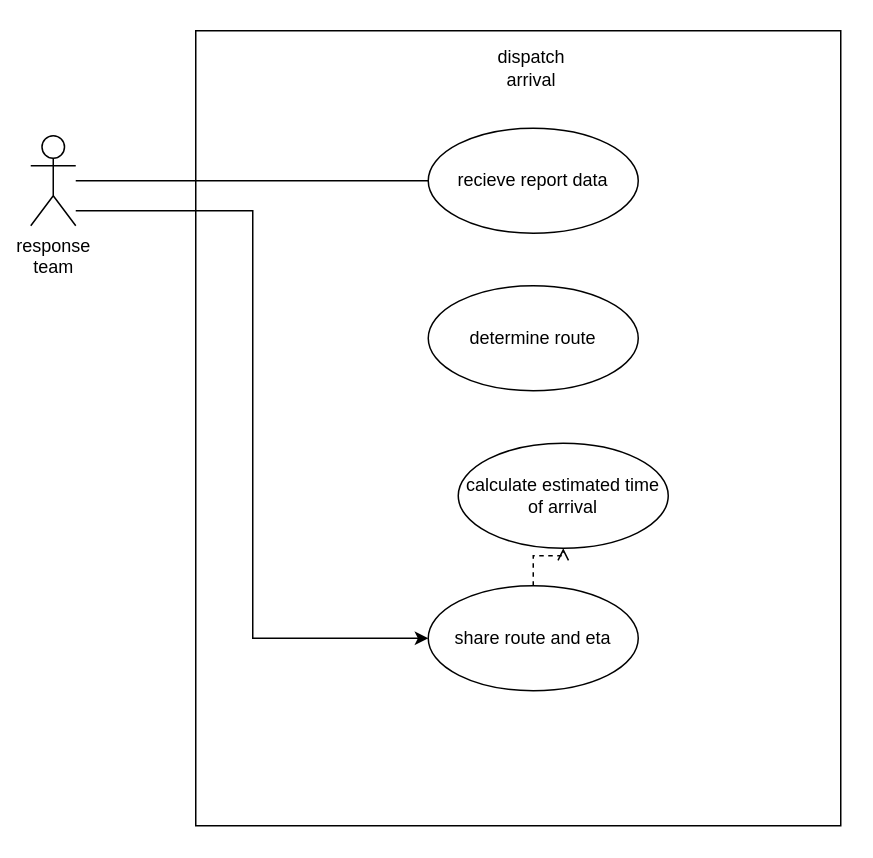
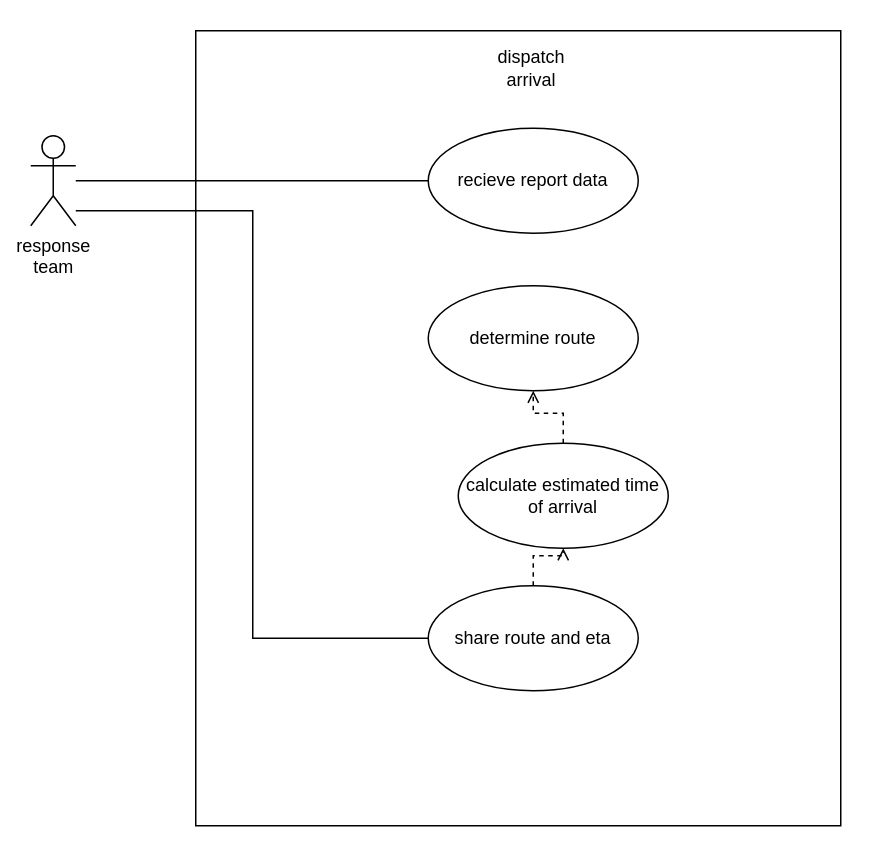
  <mxCell id="0" />
  <mxCell id="1" parent="0" />
  <mxCell id="2" value="" style="rounded=0;whiteSpace=wrap;html=1;" vertex="1" parent="1"><mxGeometry x="130" y="20" width="430" height="530" as="geometry" /></mxCell>
  <mxCell id="3" value="&lt;div&gt;dispatch arrival&lt;/div&gt;" style="text;html=1;align=center;verticalAlign=middle;whiteSpace=wrap;rounded=0;" vertex="1" parent="1"><mxGeometry x="324" y="30" width="60" height="30" as="geometry" /></mxCell>
  <mxCell id="4" style="edgeStyle=orthogonalEdgeStyle;rounded=0;orthogonalLoop=1;jettySize=auto;html=1;entryX=0;entryY=0.5;entryDx=0;entryDy=0;endArrow=none;startFill=0;" edge="1" parent="1" source="6" target="7"><mxGeometry relative="1" as="geometry" /></mxCell>
- <mxCell id="5" style="edgeStyle=orthogonalEdgeStyle;rounded=0;orthogonalLoop=1;jettySize=auto;html=1;entryX=0;entryY=0.5;entryDx=0;entryDy=0;endArrow=classic;startFill=0;" edge="1" parent="1" source="6" target="12"><mxGeometry relative="1" as="geometry"><Array as="points"><mxPoint x="168" y="140" /><mxPoint x="168" y="425" /></Array></mxGeometry></mxCell>
+ <mxCell id="5" style="edgeStyle=orthogonalEdgeStyle;rounded=0;orthogonalLoop=1;jettySize=auto;html=1;entryX=0;entryY=0.5;entryDx=0;entryDy=0;endArrow=none;startFill=0;" edge="1" parent="1" source="6" target="12"><mxGeometry relative="1" as="geometry"><Array as="points"><mxPoint x="168" y="140" /><mxPoint x="168" y="425" /></Array></mxGeometry></mxCell>
  <mxCell id="6" value="&lt;div&gt;response&lt;/div&gt;&lt;div&gt;team&lt;/div&gt;" style="shape=umlActor;verticalLabelPosition=bottom;verticalAlign=top;html=1;outlineConnect=0;" vertex="1" parent="1"><mxGeometry x="20" y="90" width="30" height="60" as="geometry" /></mxCell>
  <mxCell id="7" value="recieve report data" style="ellipse;whiteSpace=wrap;html=1;" vertex="1" parent="1"><mxGeometry x="285" y="85" width="140" height="70" as="geometry" /></mxCell>
  <mxCell id="8" value="determine route" style="ellipse;whiteSpace=wrap;html=1;" vertex="1" parent="1"><mxGeometry x="285" y="190" width="140" height="70" as="geometry" /></mxCell>
+ <mxCell id="9" value="" style="edgeStyle=orthogonalEdgeStyle;rounded=0;orthogonalLoop=1;jettySize=auto;html=1;endArrow=open;endFill=0;dashed=1;" edge="1" parent="1" source="10" target="8"><mxGeometry relative="1" as="geometry" /></mxCell>
  <mxCell id="10" value="calculate estimated time of arrival" style="ellipse;whiteSpace=wrap;html=1;" vertex="1" parent="1"><mxGeometry x="305" y="295" width="140" height="70" as="geometry" /></mxCell>
  <mxCell id="11" value="" style="edgeStyle=orthogonalEdgeStyle;rounded=0;orthogonalLoop=1;jettySize=auto;html=1;endArrow=open;endFill=0;dashed=1;" edge="1" parent="1" source="12" target="10"><mxGeometry relative="1" as="geometry" /></mxCell>
  <mxCell id="12" value="share route and eta" style="ellipse;whiteSpace=wrap;html=1;" vertex="1" parent="1"><mxGeometry x="285" y="390" width="140" height="70" as="geometry" /></mxCell>
